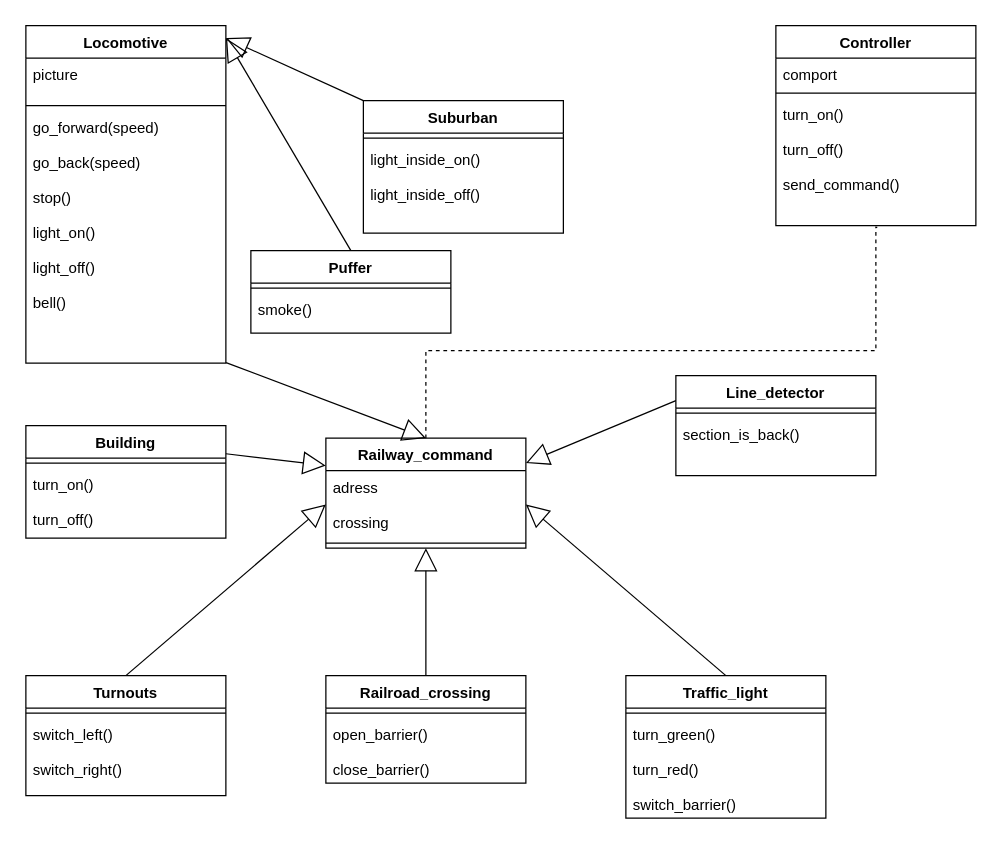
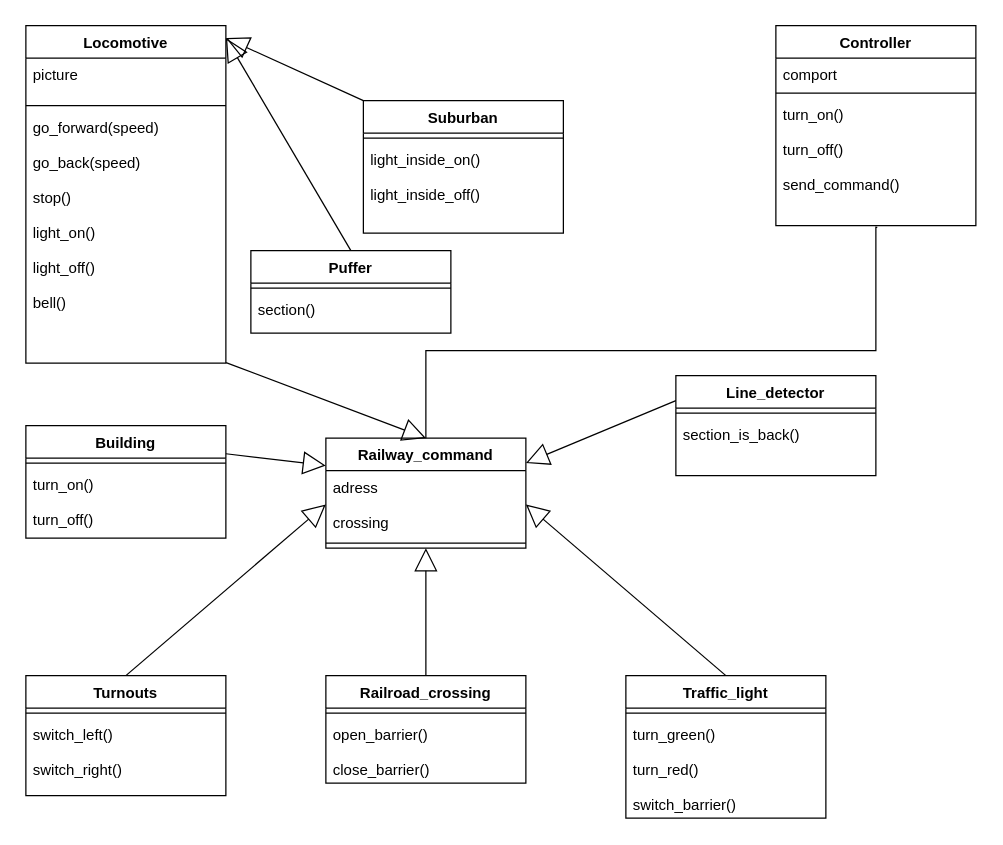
  <mxCell id="0" />
  <mxCell id="1" parent="0" />
  <mxCell id="2" value="Locomotive" style="swimlane;fontStyle=1;align=center;verticalAlign=top;childLayout=stackLayout;horizontal=1;startSize=26;horizontalStack=0;resizeParent=1;resizeParentMax=0;resizeLast=0;collapsible=1;marginBottom=0;" vertex="1" parent="1"><mxGeometry x="20" y="20" width="160" height="270" as="geometry" /></mxCell>
  <mxCell id="3" value="picture " style="text;strokeColor=none;fillColor=none;align=left;verticalAlign=top;spacingLeft=4;spacingRight=4;overflow=hidden;rotatable=0;points=[[0,0.5],[1,0.5]];portConstraint=eastwest;" vertex="1" parent="2"><mxGeometry y="26" width="160" height="34" as="geometry" /></mxCell>
  <mxCell id="4" value="" style="line;strokeWidth=1;fillColor=none;align=left;verticalAlign=middle;spacingTop=-1;spacingLeft=3;spacingRight=3;rotatable=0;labelPosition=right;points=[];portConstraint=eastwest;" vertex="1" parent="2"><mxGeometry y="60" width="160" height="8" as="geometry" /></mxCell>
  <mxCell id="5" value="go_forward(speed)&#10;&#10;go_back(speed)&#10;&#10;stop()&#10;&#10;light_on()&#10;&#10;light_off()&#10;&#10;bell()&#10;&#10;" style="text;strokeColor=none;fillColor=none;align=left;verticalAlign=top;spacingLeft=4;spacingRight=4;overflow=hidden;rotatable=0;points=[[0,0.5],[1,0.5]];portConstraint=eastwest;" vertex="1" parent="2"><mxGeometry y="68" width="160" height="202" as="geometry" /></mxCell>
  <mxCell id="6" value="Puffer" style="swimlane;fontStyle=1;align=center;verticalAlign=top;childLayout=stackLayout;horizontal=1;startSize=26;horizontalStack=0;resizeParent=1;resizeParentMax=0;resizeLast=0;collapsible=1;marginBottom=0;" vertex="1" parent="1"><mxGeometry x="200" y="200" width="160" height="66" as="geometry" /></mxCell>
  <mxCell id="7" value="" style="line;strokeWidth=1;fillColor=none;align=left;verticalAlign=middle;spacingTop=-1;spacingLeft=3;spacingRight=3;rotatable=0;labelPosition=right;points=[];portConstraint=eastwest;" vertex="1" parent="6"><mxGeometry y="26" width="160" height="8" as="geometry" /></mxCell>
- <mxCell id="8" value="smoke()" style="text;strokeColor=none;fillColor=none;align=left;verticalAlign=top;spacingLeft=4;spacingRight=4;overflow=hidden;rotatable=0;points=[[0,0.5],[1,0.5]];portConstraint=eastwest;" vertex="1" parent="6"><mxGeometry y="34" width="160" height="32" as="geometry" /></mxCell>
+ <mxCell id="8" value="section()" style="text;strokeColor=none;fillColor=none;align=left;verticalAlign=top;spacingLeft=4;spacingRight=4;overflow=hidden;rotatable=0;points=[[0,0.5],[1,0.5]];portConstraint=eastwest;" vertex="1" parent="6"><mxGeometry y="34" width="160" height="32" as="geometry" /></mxCell>
  <mxCell id="9" value="" style="endArrow=block;endSize=16;endFill=0;html=1;rounded=0;exitX=0.5;exitY=0;exitDx=0;exitDy=0;" edge="1" parent="1" source="6"><mxGeometry width="160" relative="1" as="geometry"><mxPoint x="320" y="60" as="sourcePoint" /><mxPoint x="180" y="30" as="targetPoint" /></mxGeometry></mxCell>
  <mxCell id="10" value="Suburban" style="swimlane;fontStyle=1;align=center;verticalAlign=top;childLayout=stackLayout;horizontal=1;startSize=26;horizontalStack=0;resizeParent=1;resizeParentMax=0;resizeLast=0;collapsible=1;marginBottom=0;" vertex="1" parent="1"><mxGeometry x="290" y="80" width="160" height="106" as="geometry" /></mxCell>
  <mxCell id="11" value="" style="line;strokeWidth=1;fillColor=none;align=left;verticalAlign=middle;spacingTop=-1;spacingLeft=3;spacingRight=3;rotatable=0;labelPosition=right;points=[];portConstraint=eastwest;" vertex="1" parent="10"><mxGeometry y="26" width="160" height="8" as="geometry" /></mxCell>
  <mxCell id="12" value="light_inside_on()&#10;&#10;light_inside_off()" style="text;strokeColor=none;fillColor=none;align=left;verticalAlign=top;spacingLeft=4;spacingRight=4;overflow=hidden;rotatable=0;points=[[0,0.5],[1,0.5]];portConstraint=eastwest;" vertex="1" parent="10"><mxGeometry y="34" width="160" height="72" as="geometry" /></mxCell>
  <mxCell id="13" value="" style="endArrow=block;endSize=16;endFill=0;html=1;rounded=0;exitX=0;exitY=0;exitDx=0;exitDy=0;" edge="1" parent="1" source="10"><mxGeometry width="160" relative="1" as="geometry"><mxPoint x="420" y="30" as="sourcePoint" /><mxPoint x="180" y="30" as="targetPoint" /><mxPoint as="offset" /></mxGeometry></mxCell>
  <mxCell id="14" value="Turnouts" style="swimlane;fontStyle=1;align=center;verticalAlign=top;childLayout=stackLayout;horizontal=1;startSize=26;horizontalStack=0;resizeParent=1;resizeParentMax=0;resizeLast=0;collapsible=1;marginBottom=0;" vertex="1" parent="1"><mxGeometry x="20" y="540" width="160" height="96" as="geometry" /></mxCell>
  <mxCell id="15" value="" style="line;strokeWidth=1;fillColor=none;align=left;verticalAlign=middle;spacingTop=-1;spacingLeft=3;spacingRight=3;rotatable=0;labelPosition=right;points=[];portConstraint=eastwest;" vertex="1" parent="14"><mxGeometry y="26" width="160" height="8" as="geometry" /></mxCell>
  <mxCell id="16" value="switch_left()&#10;&#10;switch_right()" style="text;strokeColor=none;fillColor=none;align=left;verticalAlign=top;spacingLeft=4;spacingRight=4;overflow=hidden;rotatable=0;points=[[0,0.5],[1,0.5]];portConstraint=eastwest;" vertex="1" parent="14"><mxGeometry y="34" width="160" height="62" as="geometry" /></mxCell>
  <mxCell id="17" value="Railroad_crossing" style="swimlane;fontStyle=1;align=center;verticalAlign=top;childLayout=stackLayout;horizontal=1;startSize=26;horizontalStack=0;resizeParent=1;resizeParentMax=0;resizeLast=0;collapsible=1;marginBottom=0;" vertex="1" parent="1"><mxGeometry x="260" y="540" width="160" height="86" as="geometry" /></mxCell>
  <mxCell id="18" value="" style="line;strokeWidth=1;fillColor=none;align=left;verticalAlign=middle;spacingTop=-1;spacingLeft=3;spacingRight=3;rotatable=0;labelPosition=right;points=[];portConstraint=eastwest;" vertex="1" parent="17"><mxGeometry y="26" width="160" height="8" as="geometry" /></mxCell>
  <mxCell id="19" value="open_barrier()&#10;&#10;close_barrier()" style="text;strokeColor=none;fillColor=none;align=left;verticalAlign=top;spacingLeft=4;spacingRight=4;overflow=hidden;rotatable=0;points=[[0,0.5],[1,0.5]];portConstraint=eastwest;" vertex="1" parent="17"><mxGeometry y="34" width="160" height="52" as="geometry" /></mxCell>
  <mxCell id="20" value="Traffic_light" style="swimlane;fontStyle=1;align=center;verticalAlign=top;childLayout=stackLayout;horizontal=1;startSize=26;horizontalStack=0;resizeParent=1;resizeParentMax=0;resizeLast=0;collapsible=1;marginBottom=0;" vertex="1" parent="1"><mxGeometry x="500" y="540" width="160" height="114" as="geometry" /></mxCell>
  <mxCell id="21" value="" style="line;strokeWidth=1;fillColor=none;align=left;verticalAlign=middle;spacingTop=-1;spacingLeft=3;spacingRight=3;rotatable=0;labelPosition=right;points=[];portConstraint=eastwest;" vertex="1" parent="20"><mxGeometry y="26" width="160" height="8" as="geometry" /></mxCell>
  <mxCell id="22" value="turn_green()&#10;&#10;turn_red()&#10;&#10;switch_barrier()" style="text;strokeColor=none;fillColor=none;align=left;verticalAlign=top;spacingLeft=4;spacingRight=4;overflow=hidden;rotatable=0;points=[[0,0.5],[1,0.5]];portConstraint=eastwest;" vertex="1" parent="20"><mxGeometry y="34" width="160" height="80" as="geometry" /></mxCell>
  <mxCell id="23" value="Railway_command" style="swimlane;fontStyle=1;align=center;verticalAlign=top;childLayout=stackLayout;horizontal=1;startSize=26;horizontalStack=0;resizeParent=1;resizeParentMax=0;resizeLast=0;collapsible=1;marginBottom=0;" vertex="1" parent="1"><mxGeometry x="260" y="350" width="160" height="88" as="geometry" /></mxCell>
  <mxCell id="24" value="adress&#10;&#10;crossing" style="text;strokeColor=none;fillColor=none;align=left;verticalAlign=top;spacingLeft=4;spacingRight=4;overflow=hidden;rotatable=0;points=[[0,0.5],[1,0.5]];portConstraint=eastwest;" vertex="1" parent="23"><mxGeometry y="26" width="160" height="54" as="geometry" /></mxCell>
  <mxCell id="25" value="" style="line;strokeWidth=1;fillColor=none;align=left;verticalAlign=middle;spacingTop=-1;spacingLeft=3;spacingRight=3;rotatable=0;labelPosition=right;points=[];portConstraint=eastwest;" vertex="1" parent="23"><mxGeometry y="80" width="160" height="8" as="geometry" /></mxCell>
  <mxCell id="26" value="" style="endArrow=block;endSize=16;endFill=0;html=1;rounded=0;entryX=0;entryY=0.5;entryDx=0;entryDy=0;exitX=0.5;exitY=0;exitDx=0;exitDy=0;" edge="1" parent="1" source="14" target="24"><mxGeometry width="160" relative="1" as="geometry"><mxPoint x="80" y="520" as="sourcePoint" /><mxPoint x="240" y="520" as="targetPoint" /></mxGeometry></mxCell>
  <mxCell id="27" value="" style="endArrow=block;endSize=16;endFill=0;html=1;rounded=0;exitX=0.5;exitY=0;exitDx=0;exitDy=0;entryX=0.5;entryY=1;entryDx=0;entryDy=0;" edge="1" parent="1" source="17" target="23"><mxGeometry width="160" relative="1" as="geometry"><mxPoint x="330" y="500" as="sourcePoint" /><mxPoint x="490" y="500" as="targetPoint" /></mxGeometry></mxCell>
  <mxCell id="28" value="" style="endArrow=block;endSize=16;endFill=0;html=1;rounded=0;exitX=0.5;exitY=0;exitDx=0;exitDy=0;entryX=1;entryY=0.5;entryDx=0;entryDy=0;" edge="1" parent="1" source="20" target="24"><mxGeometry width="160" relative="1" as="geometry"><mxPoint x="580" y="500" as="sourcePoint" /><mxPoint x="740" y="500" as="targetPoint" /></mxGeometry></mxCell>
  <mxCell id="29" value="" style="endArrow=block;endSize=16;endFill=0;html=1;rounded=0;exitX=1.001;exitY=0.998;exitDx=0;exitDy=0;exitPerimeter=0;entryX=0.5;entryY=0;entryDx=0;entryDy=0;" edge="1" parent="1" source="5" target="23"><mxGeometry width="160" relative="1" as="geometry"><mxPoint x="180" y="30" as="sourcePoint" /><mxPoint x="490" y="260" as="targetPoint" /></mxGeometry></mxCell>
  <mxCell id="30" value="Building" style="swimlane;fontStyle=1;align=center;verticalAlign=top;childLayout=stackLayout;horizontal=1;startSize=26;horizontalStack=0;resizeParent=1;resizeParentMax=0;resizeLast=0;collapsible=1;marginBottom=0;" vertex="1" parent="1"><mxGeometry x="20" y="340" width="160" height="90" as="geometry" /></mxCell>
  <mxCell id="31" value="" style="line;strokeWidth=1;fillColor=none;align=left;verticalAlign=middle;spacingTop=-1;spacingLeft=3;spacingRight=3;rotatable=0;labelPosition=right;points=[];portConstraint=eastwest;" vertex="1" parent="30"><mxGeometry y="26" width="160" height="8" as="geometry" /></mxCell>
  <mxCell id="32" value="turn_on()&#10;&#10;turn_off()" style="text;strokeColor=none;fillColor=none;align=left;verticalAlign=top;spacingLeft=4;spacingRight=4;overflow=hidden;rotatable=0;points=[[0,0.5],[1,0.5]];portConstraint=eastwest;" vertex="1" parent="30"><mxGeometry y="34" width="160" height="56" as="geometry" /></mxCell>
  <mxCell id="33" value="" style="endArrow=block;endSize=16;endFill=0;html=1;rounded=0;exitX=1;exitY=0.25;exitDx=0;exitDy=0;entryX=0;entryY=0.25;entryDx=0;entryDy=0;" edge="1" parent="1" source="30" target="23"><mxGeometry width="160" relative="1" as="geometry"><mxPoint x="250" y="360" as="sourcePoint" /><mxPoint x="230" y="400" as="targetPoint" /></mxGeometry></mxCell>
  <mxCell id="34" value="Line_detector" style="swimlane;fontStyle=1;align=center;verticalAlign=top;childLayout=stackLayout;horizontal=1;startSize=26;horizontalStack=0;resizeParent=1;resizeParentMax=0;resizeLast=0;collapsible=1;marginBottom=0;" vertex="1" parent="1"><mxGeometry x="540" y="300" width="160" height="80" as="geometry" /></mxCell>
  <mxCell id="35" value="" style="line;strokeWidth=1;fillColor=none;align=left;verticalAlign=middle;spacingTop=-1;spacingLeft=3;spacingRight=3;rotatable=0;labelPosition=right;points=[];portConstraint=eastwest;" vertex="1" parent="34"><mxGeometry y="26" width="160" height="8" as="geometry" /></mxCell>
  <mxCell id="36" value="section_is_back()" style="text;strokeColor=none;fillColor=none;align=left;verticalAlign=top;spacingLeft=4;spacingRight=4;overflow=hidden;rotatable=0;points=[[0,0.5],[1,0.5]];portConstraint=eastwest;" vertex="1" parent="34"><mxGeometry y="34" width="160" height="46" as="geometry" /></mxCell>
  <mxCell id="37" value="" style="endArrow=block;endSize=16;endFill=0;html=1;rounded=0;exitX=0;exitY=0.25;exitDx=0;exitDy=0;" edge="1" parent="1" source="34"><mxGeometry width="160" relative="1" as="geometry"><mxPoint x="390" y="280" as="sourcePoint" /><mxPoint x="420" y="370" as="targetPoint" /></mxGeometry></mxCell>
  <mxCell id="38" value="Controller" style="swimlane;fontStyle=1;align=center;verticalAlign=top;childLayout=stackLayout;horizontal=1;startSize=26;horizontalStack=0;resizeParent=1;resizeParentMax=0;resizeLast=0;collapsible=1;marginBottom=0;" vertex="1" parent="1"><mxGeometry x="620" y="20" width="160" height="160" as="geometry" /></mxCell>
  <mxCell id="39" value="comport&#10;" style="text;strokeColor=none;fillColor=none;align=left;verticalAlign=top;spacingLeft=4;spacingRight=4;overflow=hidden;rotatable=0;points=[[0,0.5],[1,0.5]];portConstraint=eastwest;" vertex="1" parent="38"><mxGeometry y="26" width="160" height="24" as="geometry" /></mxCell>
  <mxCell id="40" value="" style="line;strokeWidth=1;fillColor=none;align=left;verticalAlign=middle;spacingTop=-1;spacingLeft=3;spacingRight=3;rotatable=0;labelPosition=right;points=[];portConstraint=eastwest;" vertex="1" parent="38"><mxGeometry y="50" width="160" height="8" as="geometry" /></mxCell>
  <mxCell id="41" value="turn_on()&#10;&#10;turn_off()&#10;&#10;send_command()" style="text;strokeColor=none;fillColor=none;align=left;verticalAlign=top;spacingLeft=4;spacingRight=4;overflow=hidden;rotatable=0;points=[[0,0.5],[1,0.5]];portConstraint=eastwest;" vertex="1" parent="38"><mxGeometry y="58" width="160" height="102" as="geometry" /></mxCell>
- <mxCell id="42" value="" style="endArrow=none;html=1;edgeStyle=orthogonalEdgeStyle;rounded=0;exitX=0.5;exitY=0;exitDx=0;exitDy=0;entryX=0.507;entryY=1.013;entryDx=0;entryDy=0;entryPerimeter=0;dashed=1;" edge="1" parent="1" source="23" target="41"><mxGeometry relative="1" as="geometry"><mxPoint x="450" y="220" as="sourcePoint" /><mxPoint x="700" y="190" as="targetPoint" /><Array as="points"><mxPoint x="340" y="280" /><mxPoint x="700" y="280" /><mxPoint x="700" y="181" /></Array></mxGeometry></mxCell>
+ <mxCell id="42" value="" style="endArrow=none;html=1;edgeStyle=orthogonalEdgeStyle;rounded=0;exitX=0.5;exitY=0;exitDx=0;exitDy=0;entryX=0.507;entryY=1.013;entryDx=0;entryDy=0;entryPerimeter=0;" edge="1" parent="1" source="23" target="41"><mxGeometry relative="1" as="geometry"><mxPoint x="450" y="220" as="sourcePoint" /><mxPoint x="700" y="190" as="targetPoint" /><Array as="points"><mxPoint x="340" y="280" /><mxPoint x="700" y="280" /><mxPoint x="700" y="181" /></Array></mxGeometry></mxCell>
